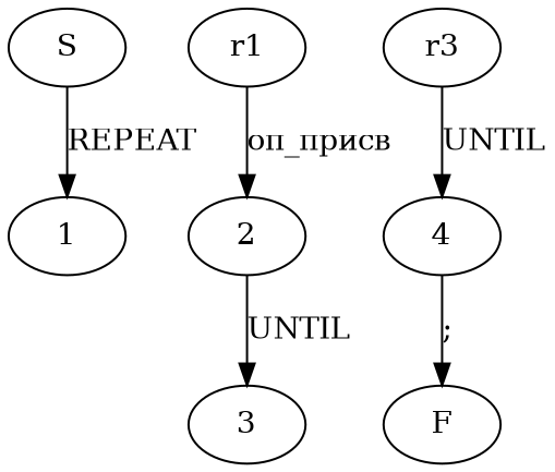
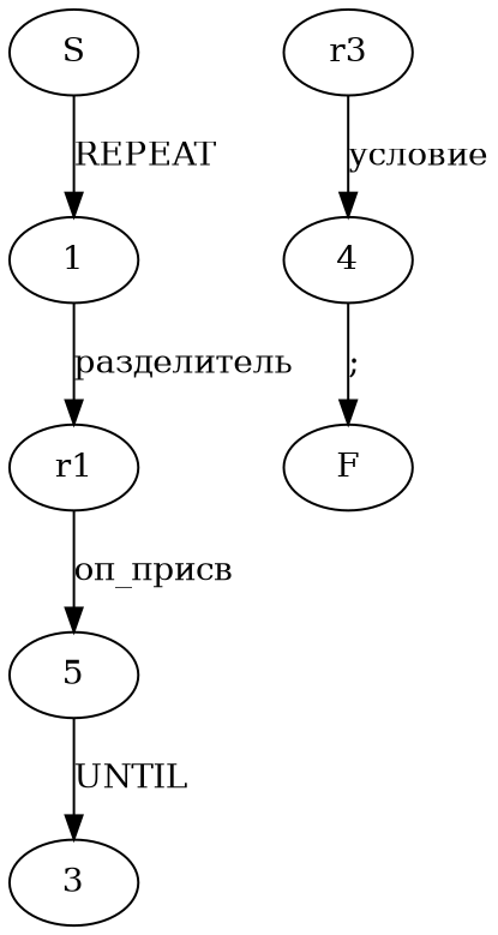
  digraph {
    S
    1
    r1
-   2
+   2 [label=5]
    3
    r3
    4
    F
    S -> 1 [label=REPEAT]
+   1 -> r1 [label="разделитель"]
    r1 -> 2 [label="оп_присв"]
    2 -> 3 [label=UNTIL]
-   r3 -> 4 [label=UNTIL]
+   r3 -> 4 [label="условие"]
    4 -> F [label=";"]
  }
